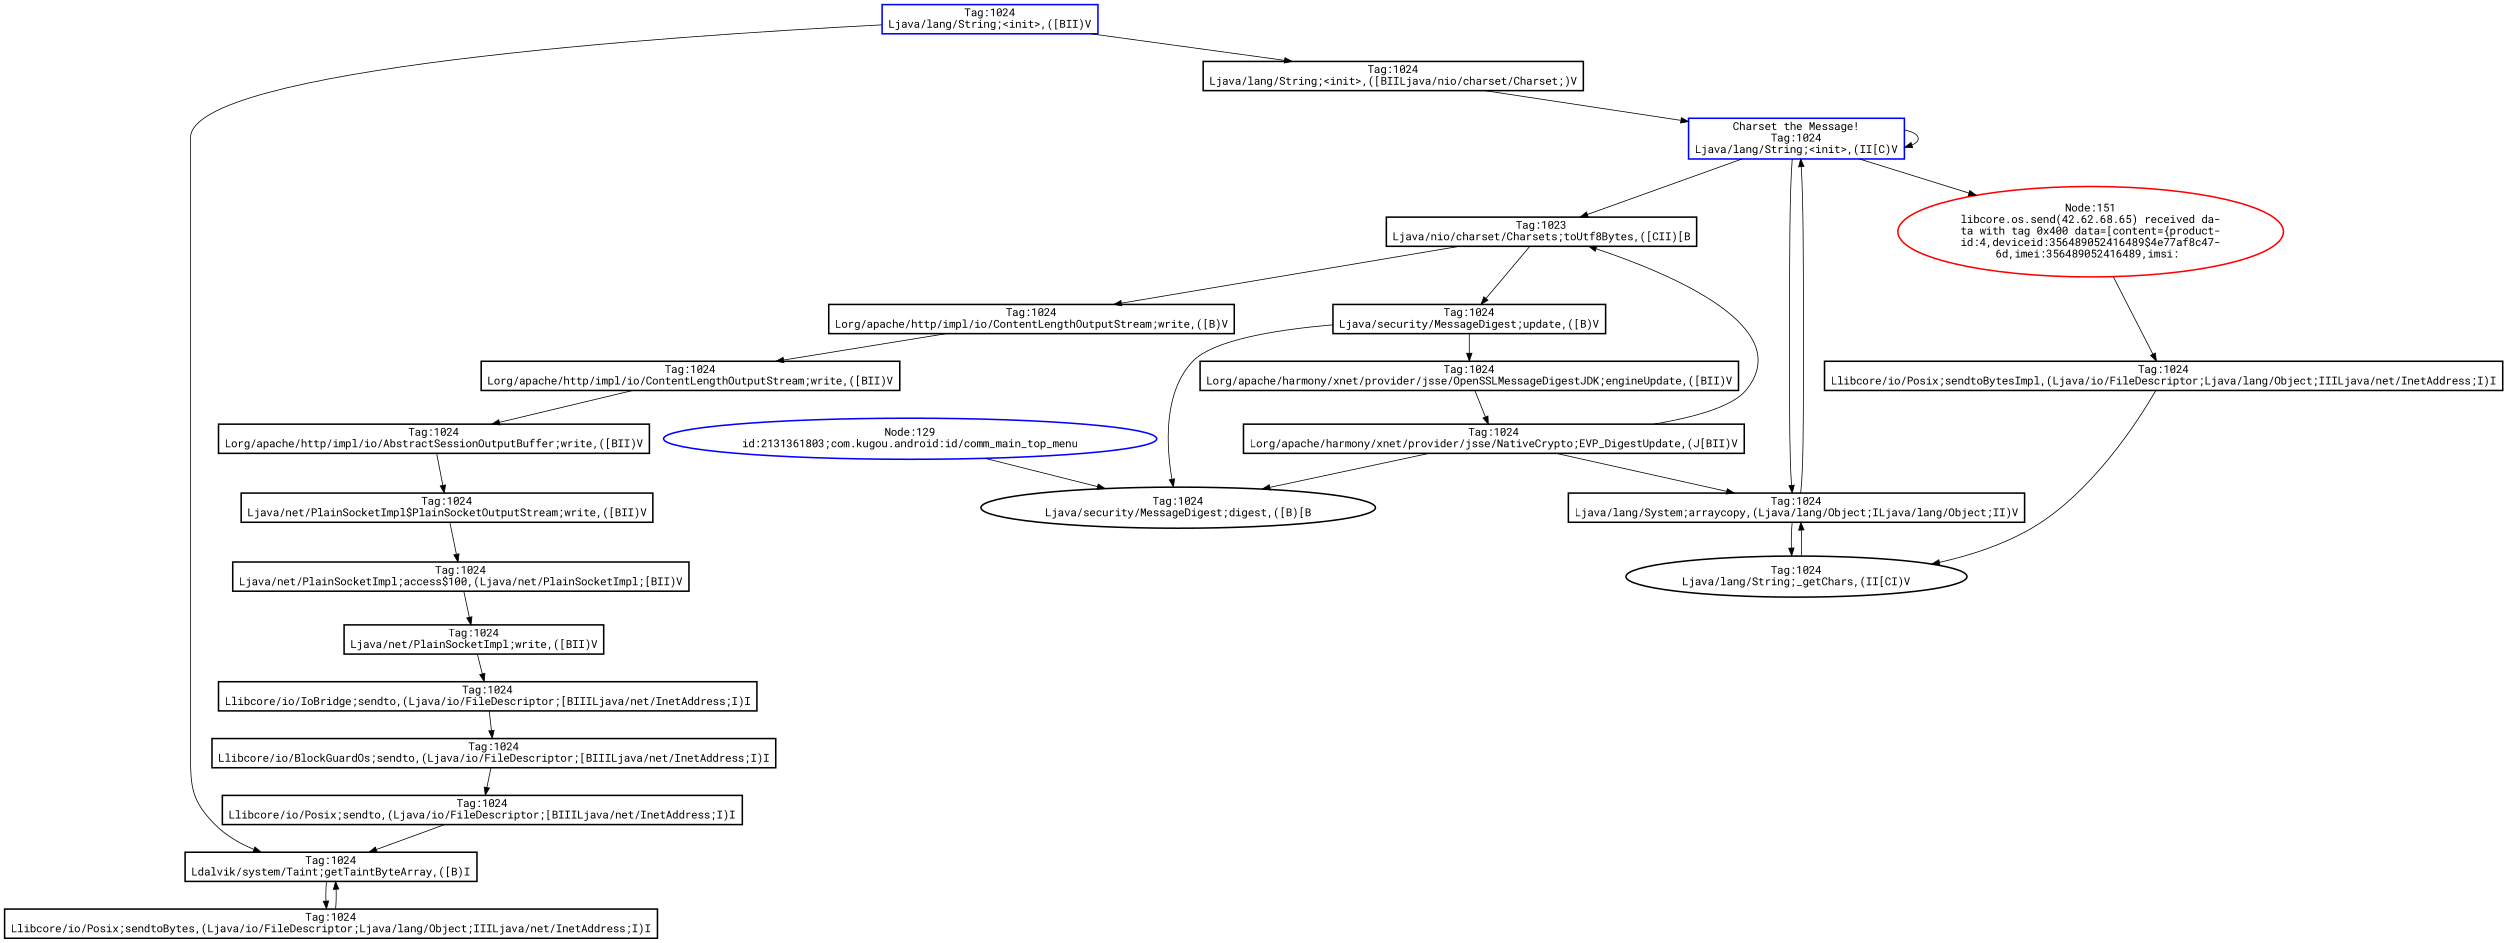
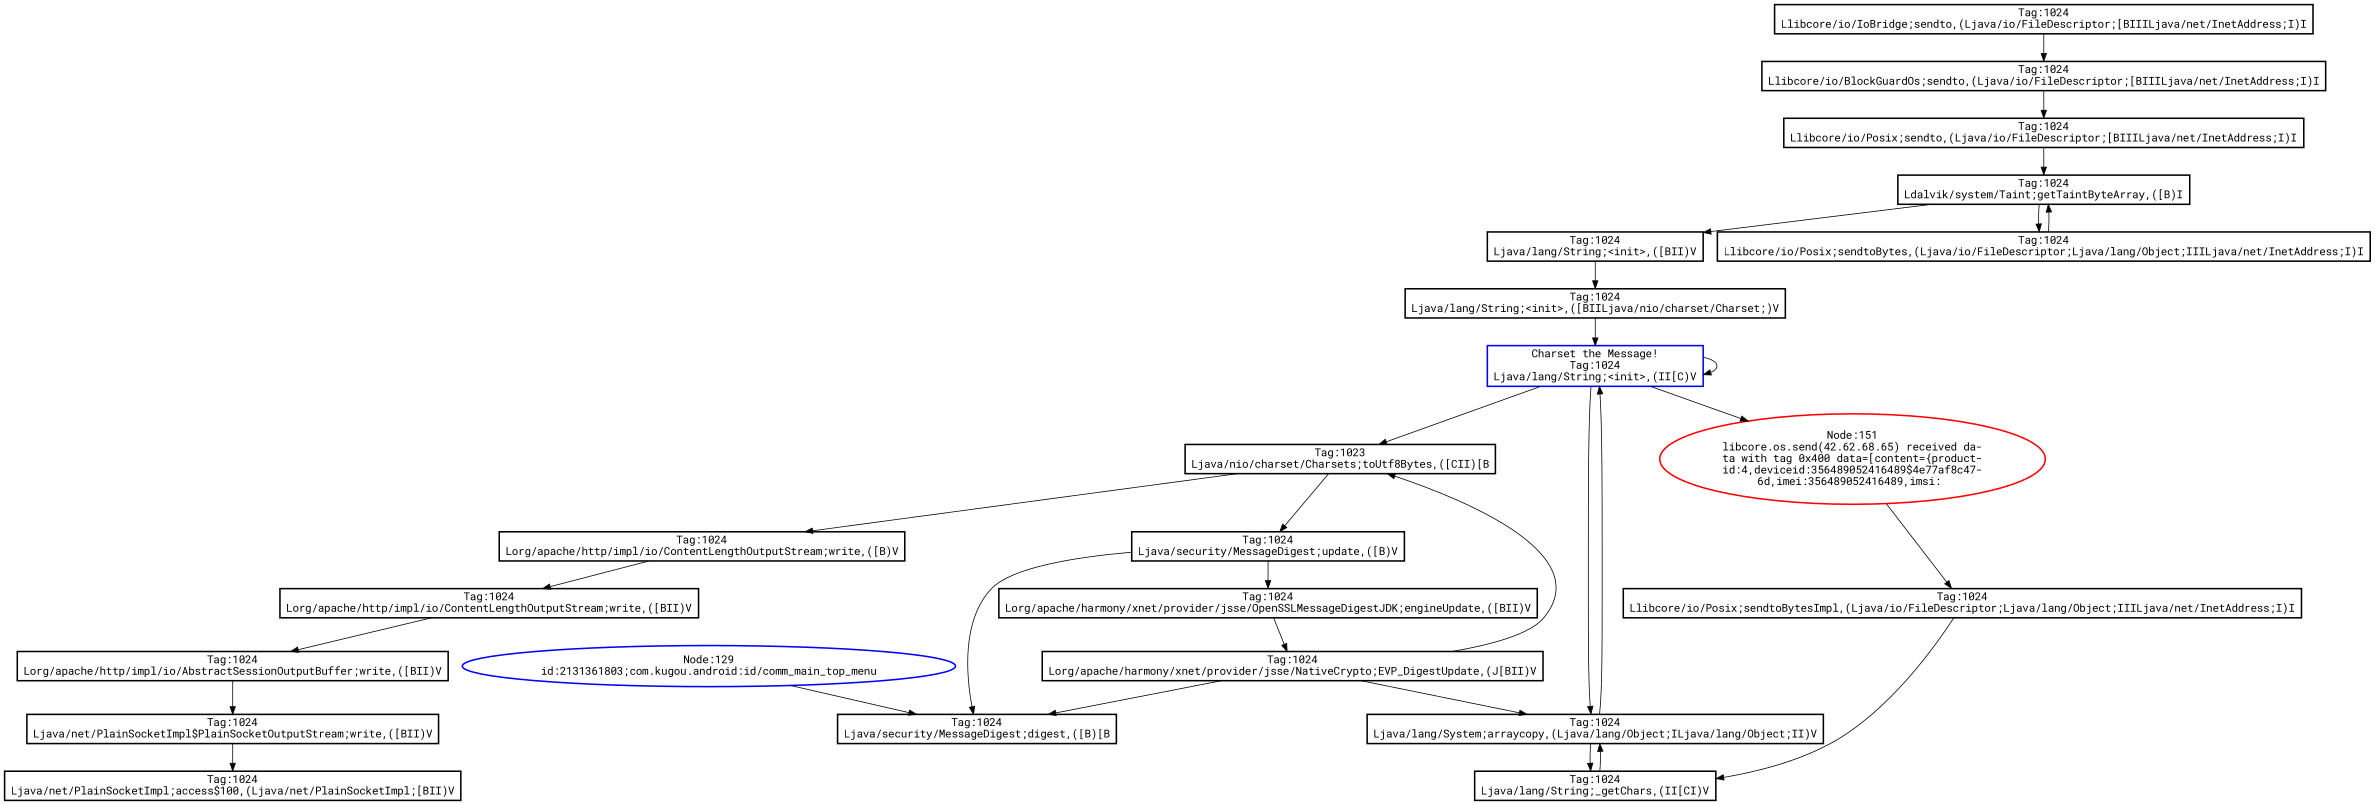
  digraph {
    fontname="Roboto Mono"
    node [color=black fontname="Roboto Mono" shape=box style=bold]
    edge [fontname="Roboto Mono"]
    n1 [label="Tag:1024\nLdalvik/system/Taint;getTaintByteArray,([B)I"]
-   n2 [color=blue label="Tag:1024\nLjava/lang/String;<init>,([BII)V"]
+   n2 [label="Tag:1024\nLjava/lang/String;<init>,([BII)V"]
    n3 [label="Tag:1024\nLlibcore/io/Posix;sendtoBytes,(Ljava/io/FileDescriptor;Ljava/lang/Object;IIILjava/net/InetAddress;I)I"]
    n4 [label="Tag:1024\nLjava/lang/String;<init>,([BIILjava/nio/charset/Charset;)V"]
    n5 [color=blue label="Charset the Message!\nTag:1024\nLjava/lang/String;<init>,(II[C)V"]
    n6 [label="Tag:1024\nLjava/lang/System;arraycopy,(Ljava/lang/Object;ILjava/lang/Object;II)V"]
    n7 [label="Tag:1023\nLjava/nio/charset/Charsets;toUtf8Bytes,([CII)[B"]
    n8 [color=red label="Node:151\nlibcore.os.send(42.62.68.65) received da-\nta with tag 0x400 data=[content={product-\nid:4,deviceid:356489052416489$4e77af8c47-\n6d,imei:356489052416489,imsi: " shape=ellipse]
-   n9 [label="Tag:1024\nLjava/lang/String;_getChars,(II[CI)V" shape=ellipse]
+   n9 [label="Tag:1024\nLjava/lang/String;_getChars,(II[CI)V"]
    n10 [label="Tag:1024\nLjava/security/MessageDigest;update,([B)V"]
    n11 [label="Tag:1024\nLorg/apache/http/impl/io/ContentLengthOutputStream;write,([B)V"]
    n12 [label="Tag:1024\nLlibcore/io/Posix;sendtoBytesImpl,(Ljava/io/FileDescriptor;Ljava/lang/Object;IIILjava/net/InetAddress;I)I"]
    n13 [label="Tag:1024\nLjava/net/PlainSocketImpl$PlainSocketOutputStream;write,([BII)V"]
    n14 [label="Tag:1024\nLjava/net/PlainSocketImpl;access$100,(Ljava/net/PlainSocketImpl;[BII)V"]
-   n15 [label="Tag:1024\nLjava/net/PlainSocketImpl;write,([BII)V"]
    n16 [label="Tag:1024\nLlibcore/io/IoBridge;sendto,(Ljava/io/FileDescriptor;[BIIILjava/net/InetAddress;I)I"]
    n17 [label="Tag:1024\nLlibcore/io/BlockGuardOs;sendto,(Ljava/io/FileDescriptor;[BIIILjava/net/InetAddress;I)I"]
-   n18 [label="Tag:1024\nLjava/security/MessageDigest;digest,([B)[B" shape=ellipse]
+   n18 [label="Tag:1024\nLjava/security/MessageDigest;digest,([B)[B"]
    n19 [label="Tag:1024\nLorg/apache/harmony/xnet/provider/jsse/OpenSSLMessageDigestJDK;engineUpdate,([BII)V"]
    n20 [label="Tag:1024\nLorg/apache/http/impl/io/ContentLengthOutputStream;write,([BII)V"]
    n21 [label="Tag:1024\nLorg/apache/harmony/xnet/provider/jsse/NativeCrypto;EVP_DigestUpdate,(J[BII)V"]
    n22 [label="Tag:1024\nLlibcore/io/Posix;sendto,(Ljava/io/FileDescriptor;[BIIILjava/net/InetAddress;I)I"]
    n23 [label="Tag:1024\nLorg/apache/http/impl/io/AbstractSessionOutputBuffer;write,([BII)V"]
    n24 [color=blue label="Node:129\nid:2131361803;com.kugou.android:id/comm_main_top_menu" shape=ellipse]
-   n2 -> n1
+   n1 -> n2
    n1 -> n3
    n2 -> n4
    n3 -> n1
    n4 -> n5
    n5 -> n5
    n5 -> n6
    n5 -> n7
    n5 -> n8
    n6 -> n5
    n6 -> n9
    n7 -> n10
    n7 -> n11
    n8 -> n12
    n9 -> n6
    n10 -> n18
    n10 -> n19
    n11 -> n20
    n12 -> n9
    n13 -> n14
-   n14 -> n15
-   n15 -> n16
    n16 -> n17
    n17 -> n22
    n19 -> n21
    n20 -> n23
    n21 -> n6
    n21 -> n7
    n21 -> n18
    n22 -> n1
    n23 -> n13
    n24 -> n18
  }
